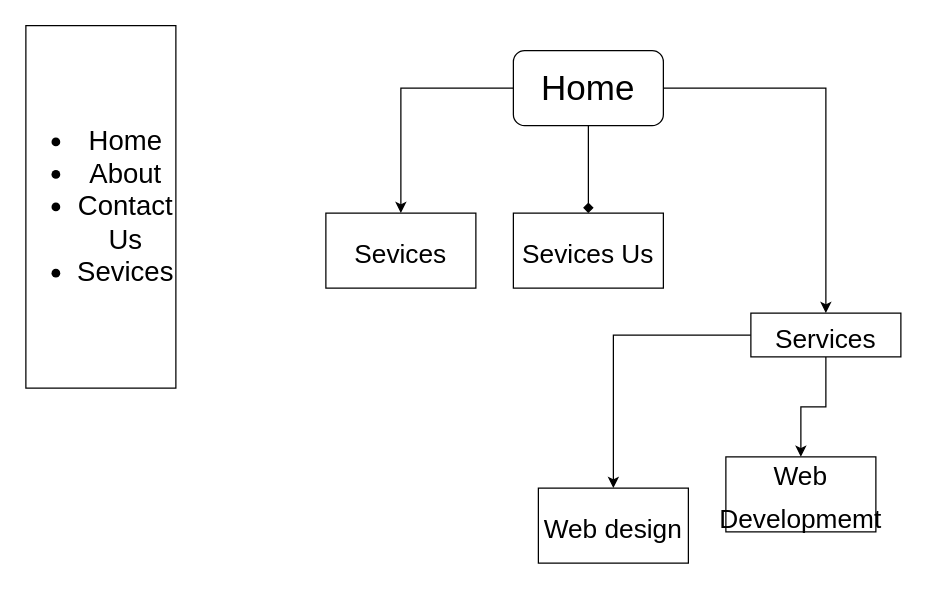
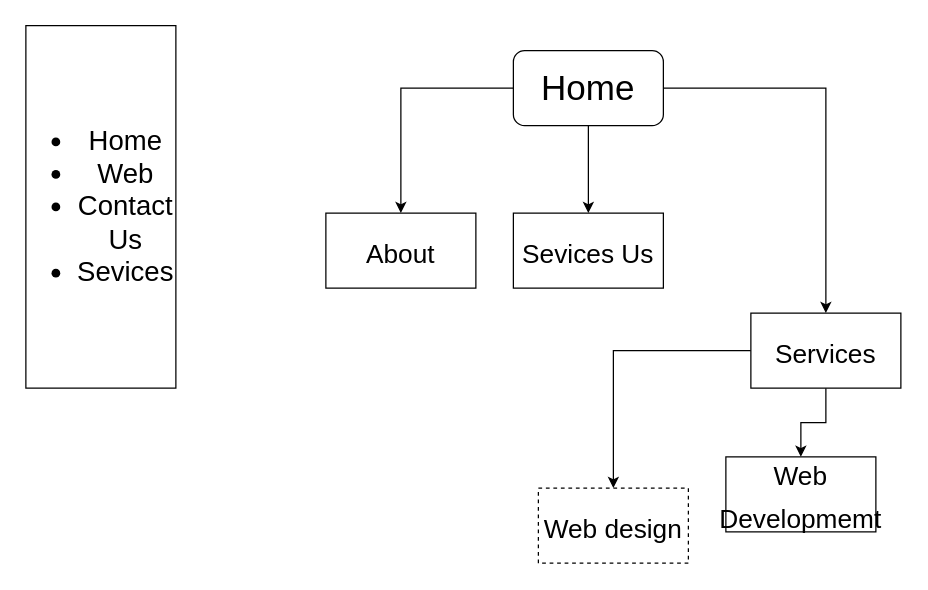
  <mxCell id="0" />
  <mxCell id="1" parent="0" />
- <mxCell id="2" value="&lt;ul style=&quot;font-size: 22px;&quot;&gt;&lt;li&gt;&lt;font style=&quot;font-size: 22px;&quot;&gt;Home&lt;/font&gt;&lt;/li&gt;&lt;li&gt;&lt;font style=&quot;font-size: 22px;&quot;&gt;About&lt;/font&gt;&lt;/li&gt;&lt;li&gt;&lt;font style=&quot;font-size: 22px;&quot;&gt;Contact Us&lt;/font&gt;&lt;/li&gt;&lt;li&gt;&lt;font style=&quot;font-size: 22px;&quot;&gt;Sevices&lt;/font&gt;&lt;/li&gt;&lt;/ul&gt;" style="rounded=0;whiteSpace=wrap;html=1;fontColor=default;" vertex="1" parent="1"><mxGeometry x="20" y="20" width="120" height="290" as="geometry" /></mxCell>
- <mxCell id="3" value="" style="edgeStyle=orthogonalEdgeStyle;rounded=0;orthogonalLoop=1;jettySize=auto;html=1;endArrow=diamond;" edge="1" parent="1" source="6" target="7"><mxGeometry relative="1" as="geometry" /></mxCell>
+ <mxCell id="2" value="&lt;ul style=&quot;font-size: 22px;&quot;&gt;&lt;li&gt;&lt;font style=&quot;font-size: 22px;&quot;&gt;Home&lt;/font&gt;&lt;/li&gt;&lt;li&gt;&lt;font style=&quot;font-size: 22px;&quot;&gt;Web&lt;/font&gt;&lt;/li&gt;&lt;li&gt;&lt;font style=&quot;font-size: 22px;&quot;&gt;Contact Us&lt;/font&gt;&lt;/li&gt;&lt;li&gt;&lt;font style=&quot;font-size: 22px;&quot;&gt;Sevices&lt;/font&gt;&lt;/li&gt;&lt;/ul&gt;" style="rounded=0;whiteSpace=wrap;html=1;fontColor=default;" vertex="1" parent="1"><mxGeometry x="20" y="20" width="120" height="290" as="geometry" /></mxCell>
+ <mxCell id="3" value="" style="edgeStyle=orthogonalEdgeStyle;rounded=0;orthogonalLoop=1;jettySize=auto;html=1;" edge="1" parent="1" source="6" target="7"><mxGeometry relative="1" as="geometry" /></mxCell>
  <mxCell id="4" value="" style="edgeStyle=orthogonalEdgeStyle;rounded=0;orthogonalLoop=1;jettySize=auto;html=1;" edge="1" parent="1" source="6" target="8"><mxGeometry relative="1" as="geometry" /></mxCell>
  <mxCell id="5" value="" style="edgeStyle=orthogonalEdgeStyle;rounded=0;orthogonalLoop=1;jettySize=auto;html=1;" edge="1" parent="1" source="6" target="11"><mxGeometry relative="1" as="geometry" /></mxCell>
  <mxCell id="6" value="Home" style="whiteSpace=wrap;html=1;fontSize=28;rounded=1;" vertex="1" parent="1"><mxGeometry x="410" y="40" width="120" height="60" as="geometry" /></mxCell>
  <mxCell id="7" value="&lt;font style=&quot;font-size: 21px;&quot;&gt;Sevices Us&lt;/font&gt;" style="rounded=0;whiteSpace=wrap;html=1;fontSize=28;" vertex="1" parent="1"><mxGeometry x="410" y="170" width="120" height="60" as="geometry" /></mxCell>
- <mxCell id="8" value="&lt;font style=&quot;font-size: 21px;&quot;&gt;Sevices&lt;/font&gt;" style="rounded=0;whiteSpace=wrap;html=1;fontSize=28;" vertex="1" parent="1"><mxGeometry x="260" y="170" width="120" height="60" as="geometry" /></mxCell>
+ <mxCell id="8" value="&lt;font style=&quot;font-size: 21px;&quot;&gt;About&lt;/font&gt;" style="rounded=0;whiteSpace=wrap;html=1;fontSize=28;" vertex="1" parent="1"><mxGeometry x="260" y="170" width="120" height="60" as="geometry" /></mxCell>
  <mxCell id="9" value="" style="edgeStyle=orthogonalEdgeStyle;rounded=0;orthogonalLoop=1;jettySize=auto;html=1;" edge="1" parent="1" source="11" target="13"><mxGeometry relative="1" as="geometry" /></mxCell>
  <mxCell id="10" value="" style="edgeStyle=orthogonalEdgeStyle;rounded=0;orthogonalLoop=1;jettySize=auto;html=1;" edge="1" parent="1" source="11" target="12"><mxGeometry relative="1" as="geometry" /></mxCell>
- <mxCell id="11" value="&lt;font style=&quot;font-size: 21px;&quot;&gt;Services&lt;/font&gt;" style="rounded=0;whiteSpace=wrap;html=1;fontSize=28;" vertex="1" parent="1"><mxGeometry x="600" y="250" width="120" height="35" as="geometry" /></mxCell>
+ <mxCell id="11" value="&lt;font style=&quot;font-size: 21px;&quot;&gt;Services&lt;/font&gt;" style="rounded=0;whiteSpace=wrap;html=1;fontSize=28;" vertex="1" parent="1"><mxGeometry x="600" y="250" width="120" height="60" as="geometry" /></mxCell>
  <mxCell id="12" value="&lt;font style=&quot;font-size: 21px;&quot;&gt;Web Developmemt&lt;/font&gt;" style="rounded=0;whiteSpace=wrap;html=1;fontSize=28;" vertex="1" parent="1"><mxGeometry x="580" y="365" width="120" height="60" as="geometry" /></mxCell>
- <mxCell id="13" value="&lt;font style=&quot;font-size: 21px;&quot;&gt;Web design&lt;/font&gt;" style="rounded=0;whiteSpace=wrap;html=1;fontSize=28;" vertex="1" parent="1"><mxGeometry x="430" y="390" width="120" height="60" as="geometry" /></mxCell>
+ <mxCell id="13" value="&lt;font style=&quot;font-size: 21px;&quot;&gt;Web design&lt;/font&gt;" style="rounded=0;whiteSpace=wrap;html=1;fontSize=28;dashed=1;" vertex="1" parent="1"><mxGeometry x="430" y="390" width="120" height="60" as="geometry" /></mxCell>
